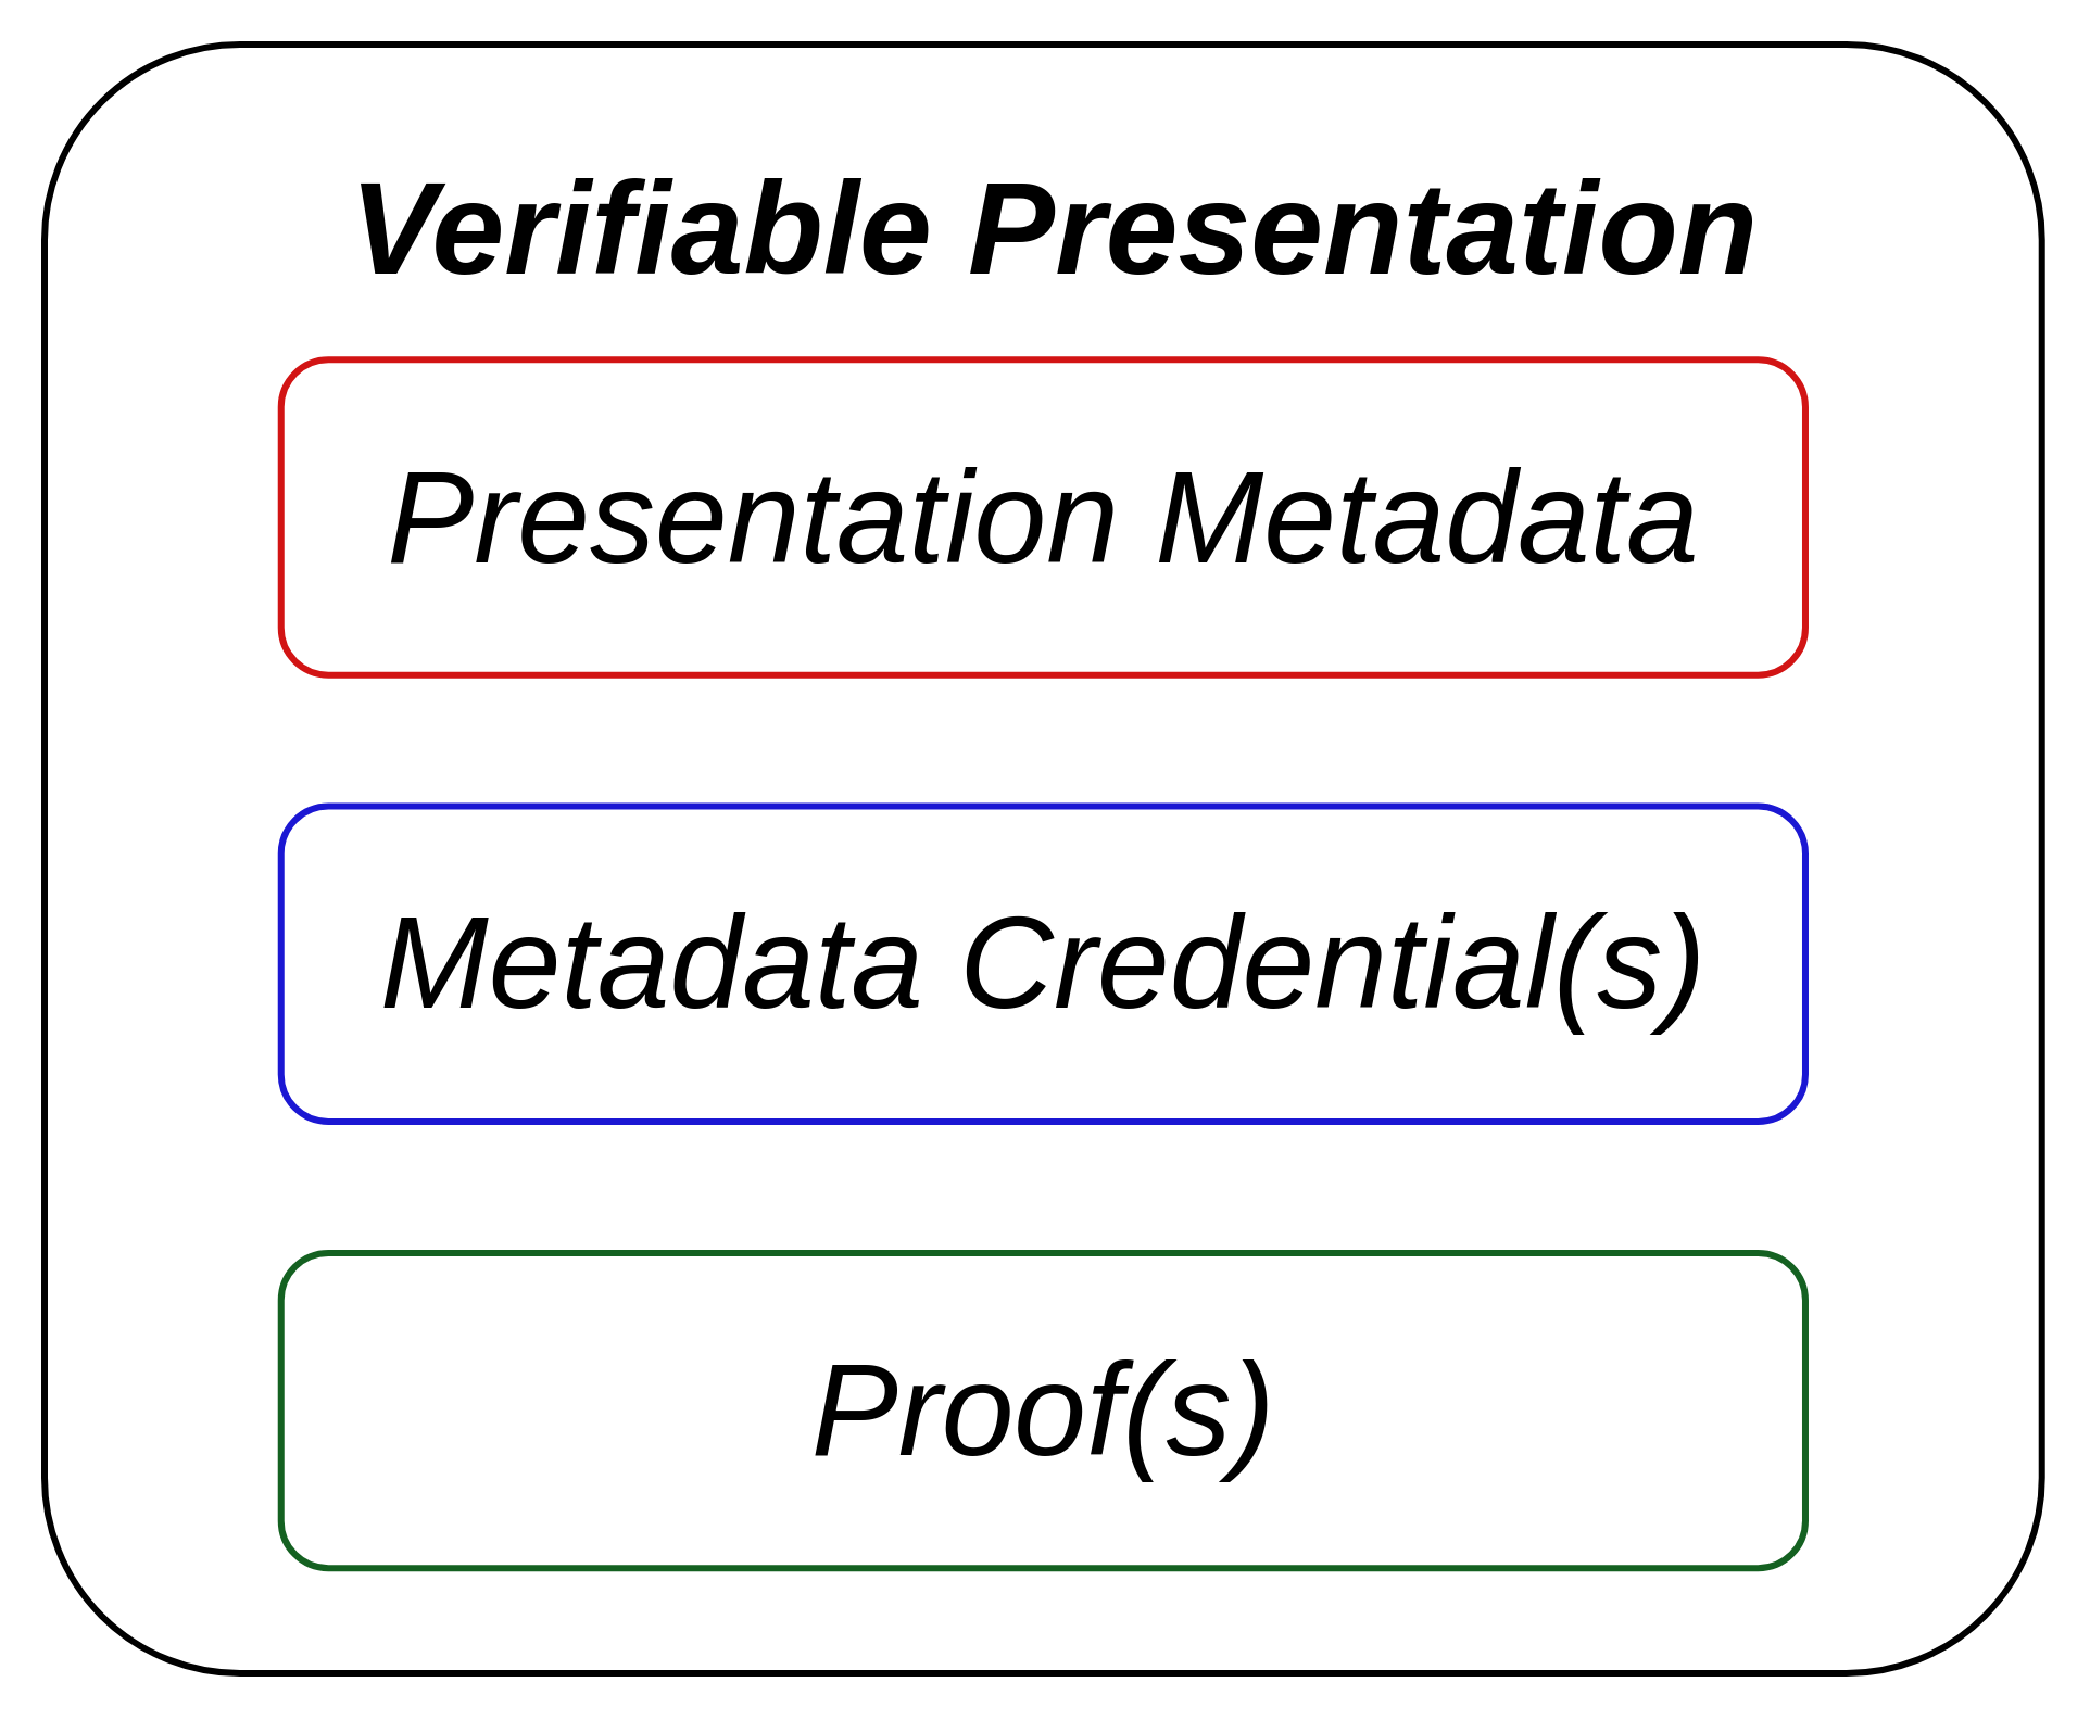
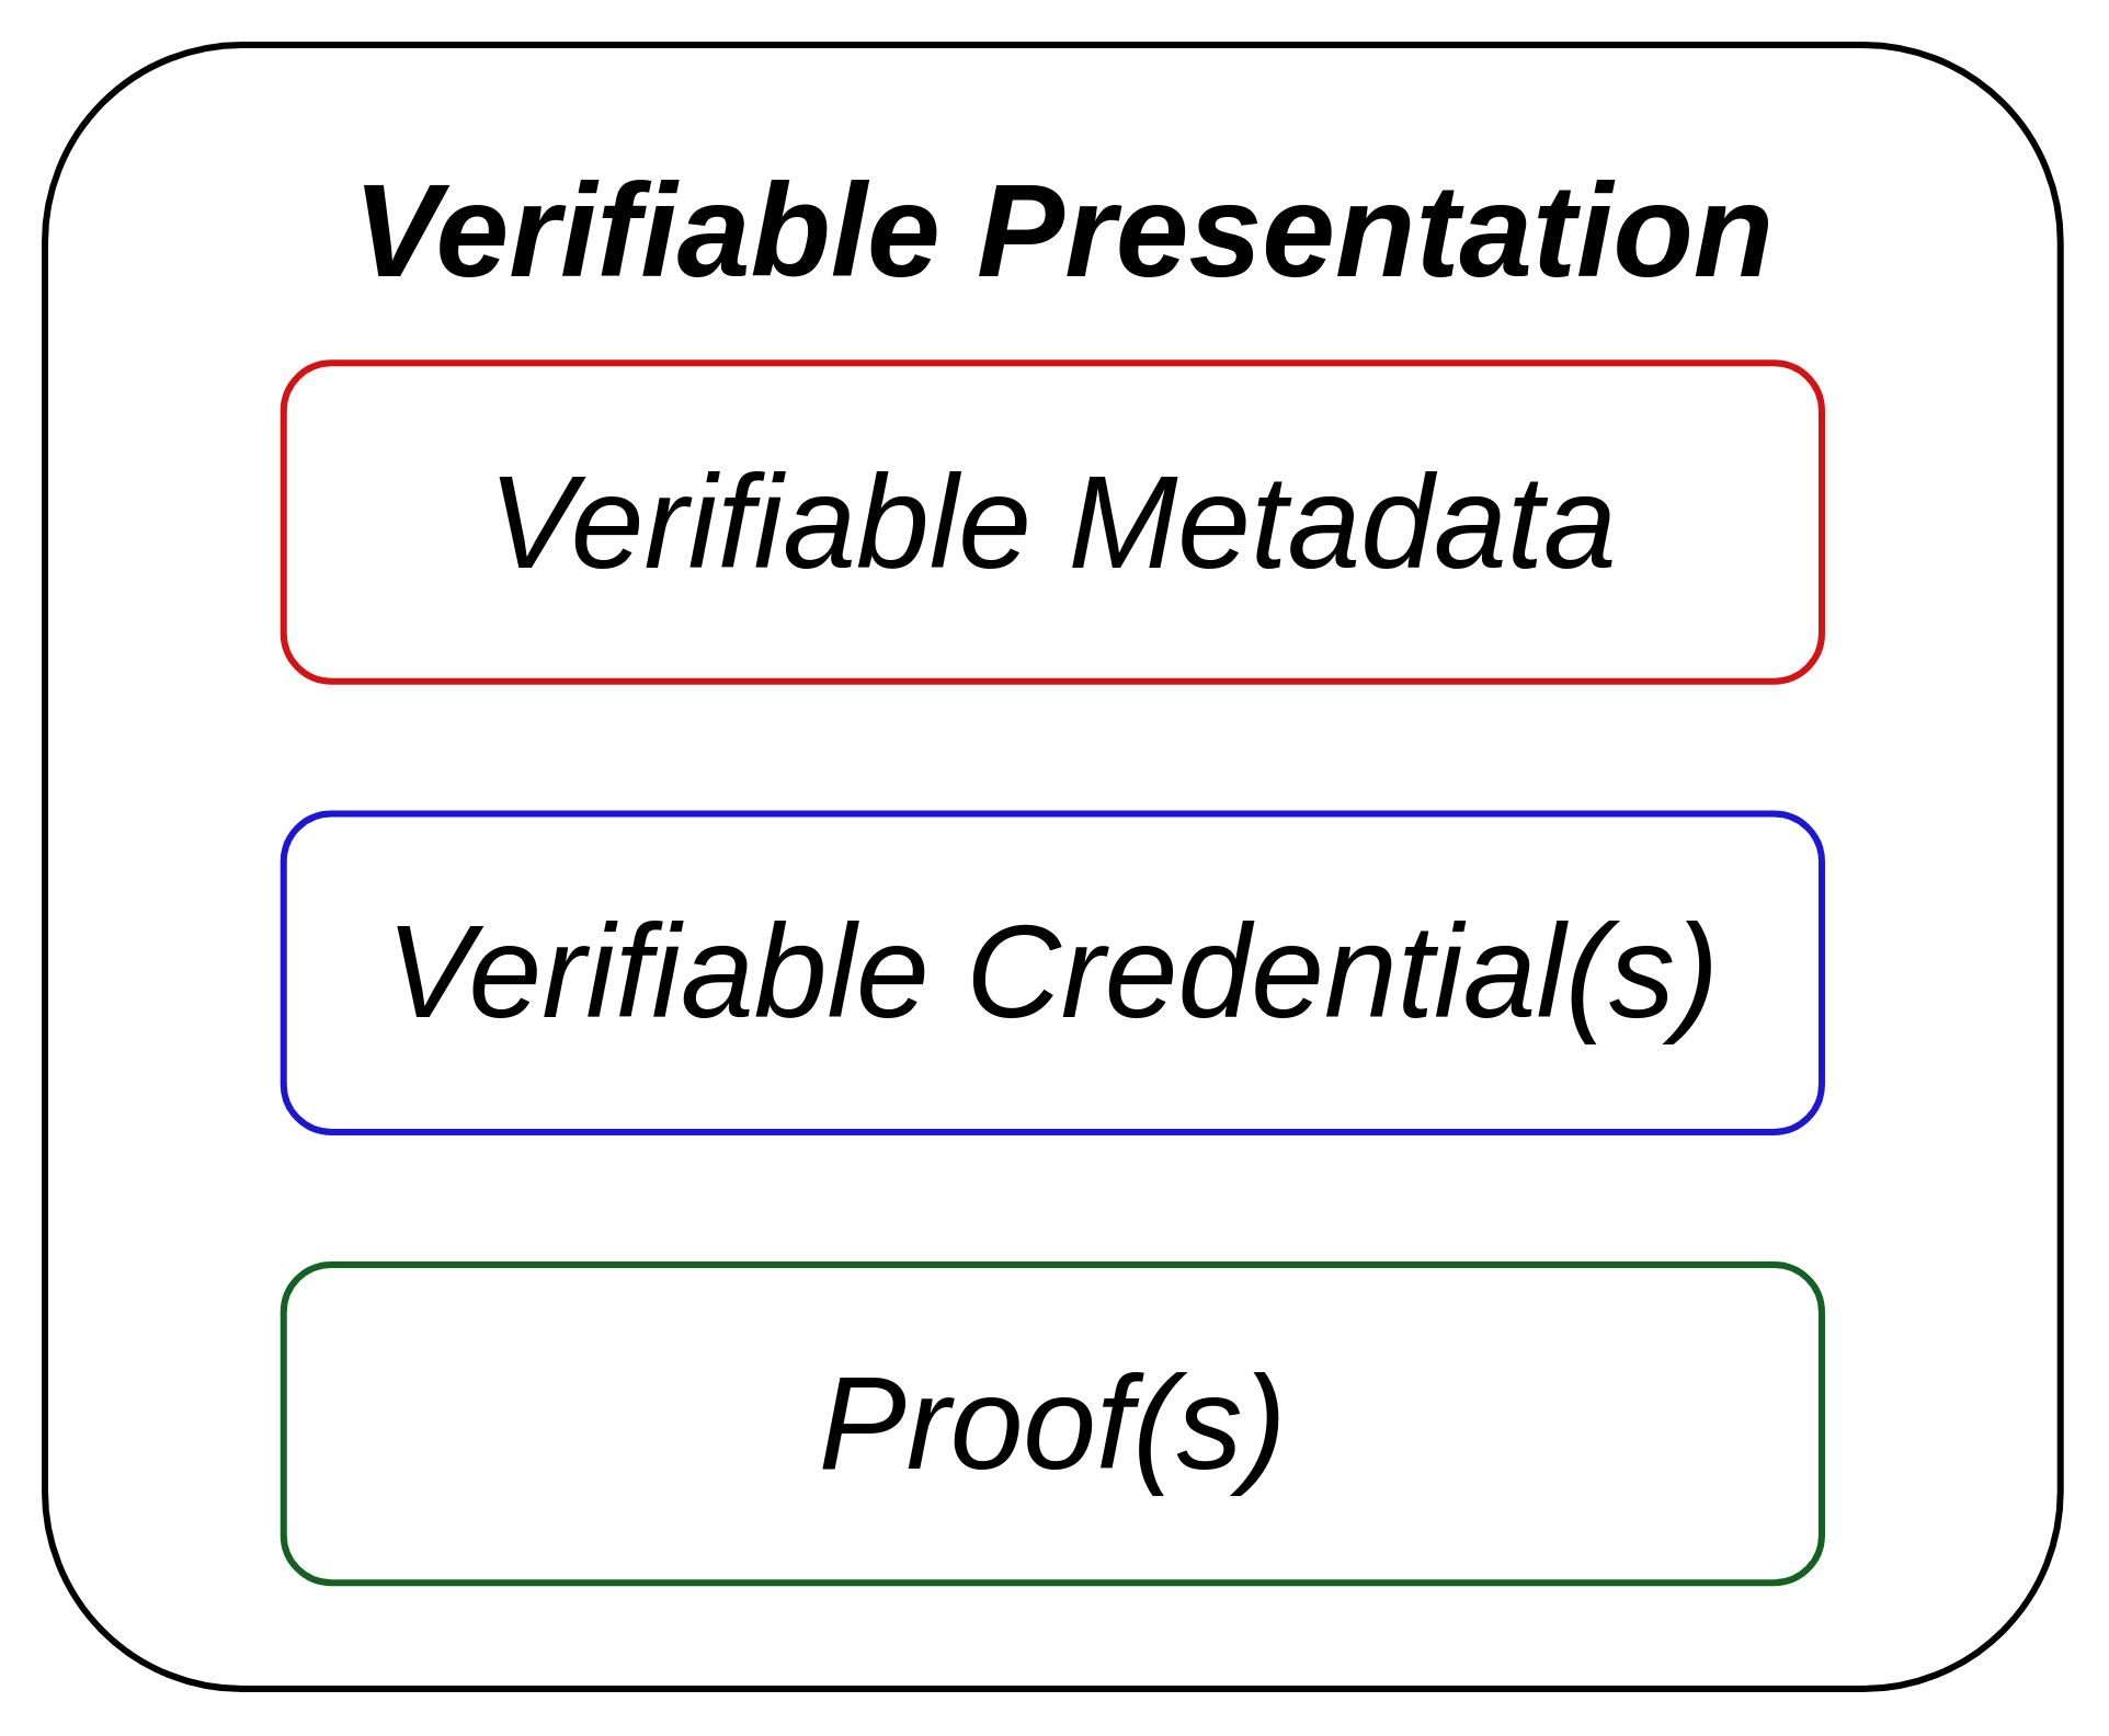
  <mxCell id="0" />
  <mxCell id="1" parent="0" />
  <mxCell id="2" value="" style="rounded=1;whiteSpace=wrap;html=1;fillColor=none;strokeWidth=3;arcSize=12;" parent="1" vertex="1"><mxGeometry x="20" y="20" width="919.36" height="750" as="geometry" /></mxCell>
  <mxCell id="3" value="&lt;i&gt;&lt;b&gt;&lt;font style=&quot;font-size: 60px;&quot;&gt;Verifiable Presentation&lt;/font&gt;&lt;/b&gt;&lt;/i&gt;" style="text;html=1;align=center;verticalAlign=middle;whiteSpace=wrap;rounded=0;fontSize=16;" parent="1" vertex="1"><mxGeometry x="133.872" y="68.71" width="701.617" height="72.581" as="geometry" /></mxCell>
- <mxCell id="4" value="&lt;div&gt;&lt;font size=&quot;1&quot; style=&quot;&quot;&gt;&lt;i style=&quot;font-size: 60px;&quot;&gt;Presentation Metadata&lt;/i&gt;&lt;/font&gt;&lt;/div&gt;" style="rounded=1;whiteSpace=wrap;html=1;fillColor=none;strokeWidth=3;strokeColor=#d21414;" parent="1" vertex="1"><mxGeometry x="128.872" y="165.161" width="701.617" height="145.161" as="geometry" /></mxCell>
- <mxCell id="5" value="&lt;div&gt;&lt;font size=&quot;1&quot; style=&quot;&quot;&gt;&lt;i style=&quot;font-size: 60px;&quot;&gt;Metadata Credential(s)&lt;/i&gt;&lt;/font&gt;&lt;/div&gt;" style="rounded=1;whiteSpace=wrap;html=1;fillColor=none;strokeWidth=3;strokeColor=#1b17d3;" parent="1" vertex="1"><mxGeometry x="128.872" y="370.806" width="701.617" height="145.161" as="geometry" /></mxCell>
+ <mxCell id="4" value="&lt;div&gt;&lt;font size=&quot;1&quot; style=&quot;&quot;&gt;&lt;i style=&quot;font-size: 60px;&quot;&gt;Verifiable Metadata&lt;/i&gt;&lt;/font&gt;&lt;/div&gt;" style="rounded=1;whiteSpace=wrap;html=1;fillColor=none;strokeWidth=3;strokeColor=#d21414;" parent="1" vertex="1"><mxGeometry x="128.872" y="165.161" width="701.617" height="145.161" as="geometry" /></mxCell>
+ <mxCell id="5" value="&lt;div&gt;&lt;font size=&quot;1&quot; style=&quot;&quot;&gt;&lt;i style=&quot;font-size: 60px;&quot;&gt;Verifiable Credential(s)&lt;/i&gt;&lt;/font&gt;&lt;/div&gt;" style="rounded=1;whiteSpace=wrap;html=1;fillColor=none;strokeWidth=3;strokeColor=#1b17d3;" parent="1" vertex="1"><mxGeometry x="128.872" y="370.806" width="701.617" height="145.161" as="geometry" /></mxCell>
  <mxCell id="6" value="&lt;div&gt;&lt;font size=&quot;1&quot; style=&quot;&quot;&gt;&lt;i style=&quot;font-size: 60px;&quot;&gt;Proof(s)&lt;/i&gt;&lt;/font&gt;&lt;/div&gt;" style="rounded=1;whiteSpace=wrap;html=1;fillColor=none;strokeWidth=3;strokeColor=#146121;" parent="1" vertex="1"><mxGeometry x="128.872" y="576.452" width="701.617" height="145.161" as="geometry" /></mxCell>
